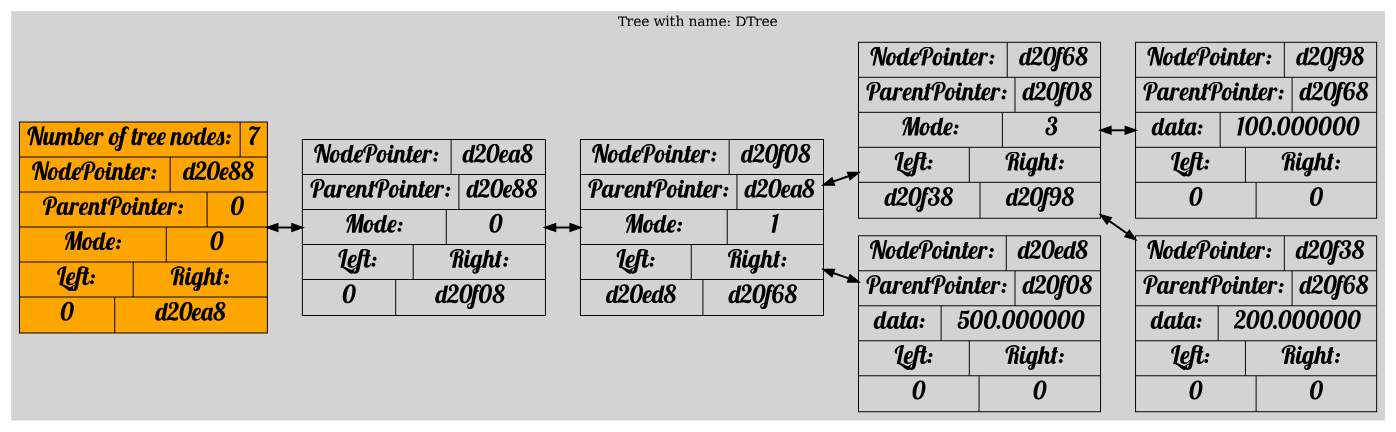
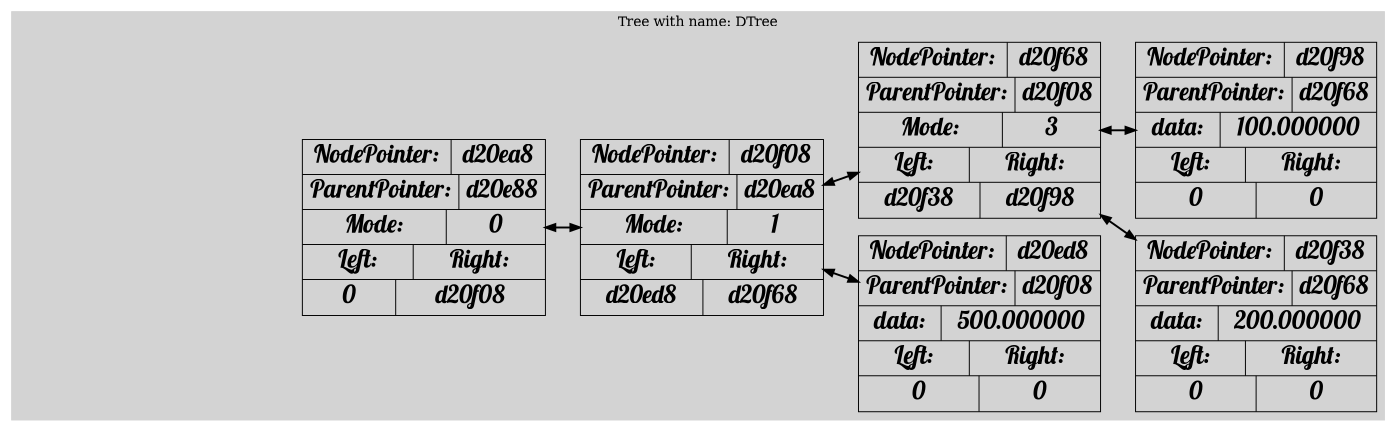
  digraph {
    rankdir=LR
    node [fontname=Lobster fontsize=25 shape=record style=filled]
    edge [dir=both style=bold]
-   n1 [fillcolor=orange label="{Number of tree nodes: | 7} | {NodePointer:  | d20e88} | {ParentPointer: | 0} | {Mode: | 0} | {Left: | Right:} | {0 | d20ea8}"]
    n2 [label="{NodePointer:  | d20ea8} | {ParentPointer: | d20e88} | {Mode: | 0} | {Left: | Right:} | {0 | d20f08}"]
    n3 [label="{NodePointer:  | d20f08} | {ParentPointer: | d20ea8} | {Mode: | 1} | {Left: | Right:} | {d20ed8 | d20f68}"]
    n4 [label="{NodePointer:  | d20ed8} | {ParentPointer: | d20f08} | {data: | 500.000000} | {Left: | Right:} | {0 | 0}"]
    n5 [label="{NodePointer:  | d20f68} | {ParentPointer: | d20f08} | {Mode: | 3} | {Left: | Right:} | {d20f38 | d20f98}"]
    n6 [label="{NodePointer:  | d20f38} | {ParentPointer: | d20f68} | {data: | 200.000000} | {Left: | Right:} | {0 | 0}"]
    n7 [label="{NodePointer:  | d20f98} | {ParentPointer: | d20f68} | {data: | 100.000000} | {Left: | Right:} | {0 | 0}"]
    subgraph cluster_1 {
      color=lightgrey
      label="Tree with name: DTree"
      style=filled
-     n1
      n2
      n3
      n4
      n5
      n6
      n7
    }
-   n1 -> n2
    n2 -> n3
    n3 -> n4
    n3 -> n5
    n5 -> n6
    n5 -> n7
  }
